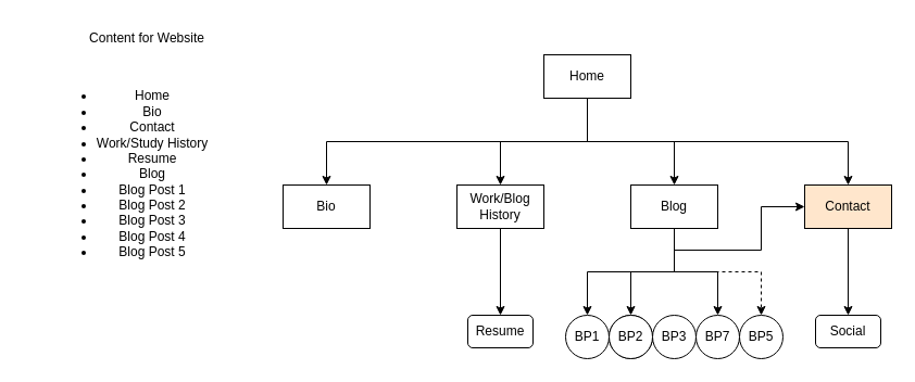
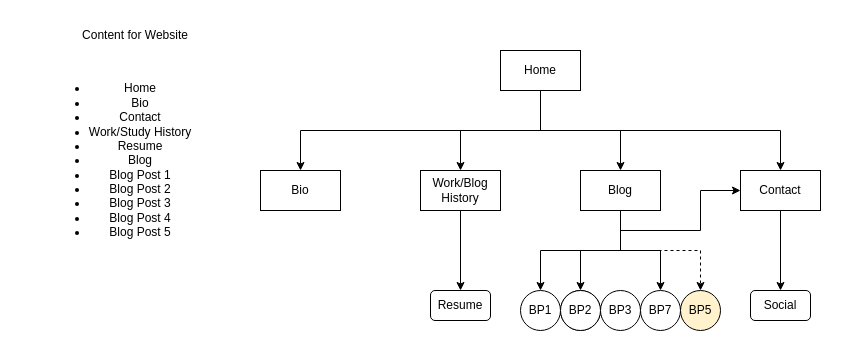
  <mxCell id="0" />
  <mxCell id="1" parent="0" />
  <mxCell id="2" value="&lt;ul&gt;&lt;li&gt;&lt;span style=&quot;background-color: initial;&quot;&gt;Home&lt;/span&gt;&lt;br&gt;&lt;/li&gt;&lt;li&gt;Bio&lt;/li&gt;&lt;li&gt;Contact&lt;/li&gt;&lt;li&gt;Work/Study History&lt;/li&gt;&lt;li&gt;Resume&lt;/li&gt;&lt;li&gt;Blog&lt;/li&gt;&lt;li&gt;Blog Post 1&lt;/li&gt;&lt;li&gt;Blog Post 2&lt;/li&gt;&lt;li&gt;Blog Post 3&lt;/li&gt;&lt;li&gt;Blog Post 4&lt;/li&gt;&lt;li&gt;Blog Post 5&lt;/li&gt;&lt;/ul&gt;" style="text;html=1;strokeColor=none;fillColor=none;align=center;verticalAlign=middle;whiteSpace=wrap;rounded=0;" parent="1" vertex="1"><mxGeometry y="80" width="200" height="160" as="geometry" x="20" /></mxCell>
  <mxCell id="3" style="edgeStyle=orthogonalEdgeStyle;rounded=0;orthogonalLoop=1;jettySize=auto;html=1;exitX=0.5;exitY=1;exitDx=0;exitDy=0;entryX=0.5;entryY=0;entryDx=0;entryDy=0;" parent="1" source="7" target="12" edge="1"><mxGeometry relative="1" as="geometry" /></mxCell>
  <mxCell id="4" style="edgeStyle=orthogonalEdgeStyle;rounded=0;orthogonalLoop=1;jettySize=auto;html=1;exitX=0.5;exitY=1;exitDx=0;exitDy=0;entryX=0.5;entryY=0;entryDx=0;entryDy=0;" parent="1" source="7" target="18" edge="1"><mxGeometry relative="1" as="geometry" /></mxCell>
  <mxCell id="5" style="edgeStyle=orthogonalEdgeStyle;rounded=0;orthogonalLoop=1;jettySize=auto;html=1;exitX=0.5;exitY=1;exitDx=0;exitDy=0;entryX=0.5;entryY=0;entryDx=0;entryDy=0;" parent="1" source="7" target="8" edge="1"><mxGeometry relative="1" as="geometry" /></mxCell>
  <mxCell id="6" style="edgeStyle=orthogonalEdgeStyle;rounded=0;orthogonalLoop=1;jettySize=auto;html=1;exitX=0.5;exitY=1;exitDx=0;exitDy=0;" parent="1" source="7" target="10" edge="1"><mxGeometry relative="1" as="geometry" /></mxCell>
  <mxCell id="7" value="Home" style="rounded=0;whiteSpace=wrap;html=1;" parent="1" vertex="1"><mxGeometry x="500" y="50" width="80" height="40" as="geometry" /></mxCell>
  <mxCell id="8" value="Bio" style="rounded=0;whiteSpace=wrap;html=1;" parent="1" vertex="1"><mxGeometry x="260" y="170" width="80" height="40" as="geometry" /></mxCell>
  <mxCell id="9" style="edgeStyle=orthogonalEdgeStyle;rounded=0;orthogonalLoop=1;jettySize=auto;html=1;exitX=0.5;exitY=1;exitDx=0;exitDy=0;entryX=0.5;entryY=0;entryDx=0;entryDy=0;" parent="1" source="10" target="27" edge="1"><mxGeometry relative="1" as="geometry" /></mxCell>
- <mxCell id="10" value="Contact" style="rounded=0;whiteSpace=wrap;html=1;fillColor=#ffe6cc;" parent="1" vertex="1"><mxGeometry x="740" y="170" width="80" height="40" as="geometry" /></mxCell>
+ <mxCell id="10" value="Contact" style="rounded=0;whiteSpace=wrap;html=1;" parent="1" vertex="1"><mxGeometry x="740" y="170" width="80" height="40" as="geometry" /></mxCell>
  <mxCell id="11" style="edgeStyle=orthogonalEdgeStyle;rounded=0;orthogonalLoop=1;jettySize=auto;html=1;exitX=0.5;exitY=1;exitDx=0;exitDy=0;entryX=0.5;entryY=0;entryDx=0;entryDy=0;" parent="1" source="12" target="25" edge="1"><mxGeometry relative="1" as="geometry" /></mxCell>
  <mxCell id="12" value="Work/Blog History" style="rounded=0;whiteSpace=wrap;html=1;" parent="1" vertex="1"><mxGeometry x="420" y="170" width="80" height="40" as="geometry" /></mxCell>
  <mxCell id="13" style="edgeStyle=orthogonalEdgeStyle;rounded=0;orthogonalLoop=1;jettySize=auto;html=1;exitX=0.5;exitY=1;exitDx=0;exitDy=0;entryX=0.5;entryY=0;entryDx=0;entryDy=0;" parent="1" source="18" target="19" edge="1"><mxGeometry relative="1" as="geometry" /></mxCell>
  <mxCell id="14" style="edgeStyle=orthogonalEdgeStyle;rounded=0;orthogonalLoop=1;jettySize=auto;html=1;exitX=0.5;exitY=1;exitDx=0;exitDy=0;" parent="1" source="18" target="21" edge="1"><mxGeometry relative="1" as="geometry" /></mxCell>
  <mxCell id="15" style="edgeStyle=orthogonalEdgeStyle;rounded=0;orthogonalLoop=1;jettySize=auto;html=1;exitX=0.5;exitY=1;exitDx=0;exitDy=0;" parent="1" source="18" target="10" edge="1"><mxGeometry relative="1" as="geometry" /></mxCell>
  <mxCell id="16" style="edgeStyle=orthogonalEdgeStyle;rounded=0;orthogonalLoop=1;jettySize=auto;html=1;exitX=0.5;exitY=1;exitDx=0;exitDy=0;entryX=0.5;entryY=0;entryDx=0;entryDy=0;" parent="1" source="18" target="23" edge="1"><mxGeometry relative="1" as="geometry" /></mxCell>
  <mxCell id="17" style="edgeStyle=orthogonalEdgeStyle;rounded=0;orthogonalLoop=1;jettySize=auto;html=1;exitX=0.5;exitY=1;exitDx=0;exitDy=0;entryX=0.5;entryY=0;entryDx=0;entryDy=0;dashed=1;" parent="1" source="18" target="24" edge="1"><mxGeometry relative="1" as="geometry" /></mxCell>
  <mxCell id="18" value="Blog" style="rounded=0;whiteSpace=wrap;html=1;" parent="1" vertex="1"><mxGeometry x="580" y="170" width="80" height="40" as="geometry" /></mxCell>
  <mxCell id="19" value="BP1" style="ellipse;whiteSpace=wrap;html=1;aspect=fixed;" parent="1" vertex="1"><mxGeometry x="520" y="290" width="40" height="40" as="geometry" /></mxCell>
  <mxCell id="20" value="BP2" style="ellipse;whiteSpace=wrap;html=1;aspect=fixed;" parent="1" vertex="1"><mxGeometry x="560" y="290" width="40" height="40" as="geometry" /></mxCell>
  <mxCell id="21" value="BP2" style="ellipse;whiteSpace=wrap;html=1;aspect=fixed;" parent="1" vertex="1"><mxGeometry x="560" y="290" width="40" height="40" as="geometry" /></mxCell>
  <mxCell id="22" value="BP3" style="ellipse;whiteSpace=wrap;html=1;aspect=fixed;" parent="1" vertex="1"><mxGeometry x="600" y="290" width="40" height="40" as="geometry" /></mxCell>
  <mxCell id="23" value="BP7" style="ellipse;whiteSpace=wrap;html=1;aspect=fixed;" parent="1" vertex="1"><mxGeometry x="640" y="290" width="40" height="40" as="geometry" /></mxCell>
- <mxCell id="24" value="BP5" style="ellipse;whiteSpace=wrap;html=1;aspect=fixed;" parent="1" vertex="1"><mxGeometry x="680" y="290" width="40" height="40" as="geometry" /></mxCell>
+ <mxCell id="24" value="BP5" style="ellipse;whiteSpace=wrap;html=1;aspect=fixed;fillColor=#fff2cc;" parent="1" vertex="1"><mxGeometry x="680" y="290" width="40" height="40" as="geometry" /></mxCell>
  <mxCell id="25" value="Resume" style="rounded=1;whiteSpace=wrap;html=1;" parent="1" vertex="1"><mxGeometry x="430" y="290" width="60" height="30" as="geometry" /></mxCell>
  <mxCell id="26" value="Content for Website" style="text;html=1;strokeColor=none;fillColor=none;align=center;verticalAlign=middle;whiteSpace=wrap;rounded=0;" parent="1" vertex="1"><mxGeometry x="70" y="20" width="130" height="30" as="geometry" /></mxCell>
  <mxCell id="27" value="Social" style="rounded=1;whiteSpace=wrap;html=1;" parent="1" vertex="1"><mxGeometry x="750" y="290" width="60" height="30" as="geometry" /></mxCell>
